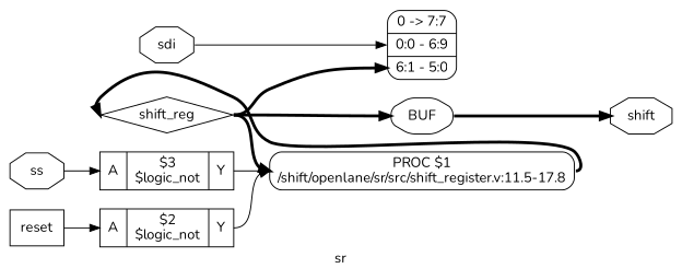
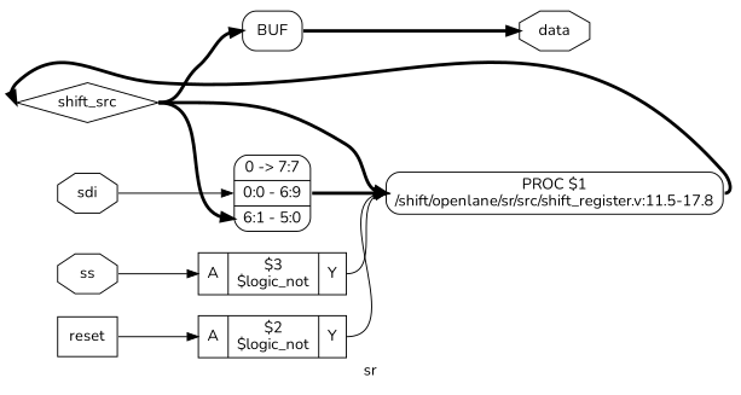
  digraph {
    fontname=Nunito
    label=sr
    rankdir=LR
    remincross=true
    node [color=black fontcolor=black fontname=Nunito shape=record]
    edge [color=black fontcolor=black fontname=Nunito headport=w style="setlinewidth(3)" tailport=e]
-   n1 [label=shift_reg shape=diamond]
+   n1 [label=shift_src shape=diamond]
    n2 [label="0 -&gt; 7:7 |<s1> 0:0 - 6:9 |<s0> 6:1 - 5:0 " style=rounded]
    n3 [label="PROC $1\n/shift/openlane/sr/src/shift_register.v:11.5-17.8" shape=box style=rounded color="" fontcolor=""]
-   n4 [label=BUF shape=octagon style=rounded color="" fontcolor=""]
-   n5 [label=shift shape=octagon]
+   n4 [label=BUF shape=box style=rounded color="" fontcolor=""]
+   n5 [label=data shape=octagon]
    n6 [label=ss shape=octagon]
    n7 [label="{{<p10> A}|$3\n$logic_not|{<p11> Y}}" color="" fontcolor=""]
    n8 [label=sdi shape=octagon]
    n9 [label=reset shape=box]
    n10 [label="{{<p10> A}|$2\n$logic_not|{<p11> Y}}" color="" fontcolor=""]
    n1 -> n2 [headport="s0:w"]
    n1 -> n3
    n1 -> n4
+   n2 -> n3
    n3 -> n1
    n4 -> n5
    n6 -> n7 [headport="p10:w" style=""]
    n7 -> n3 [tailport="p11:e" style=""]
    n8 -> n2 [headport="s1:w" style=""]
    n9 -> n10 [headport="p10:w" style=""]
    n10 -> n3 [tailport="p11:e" style=""]
  }
